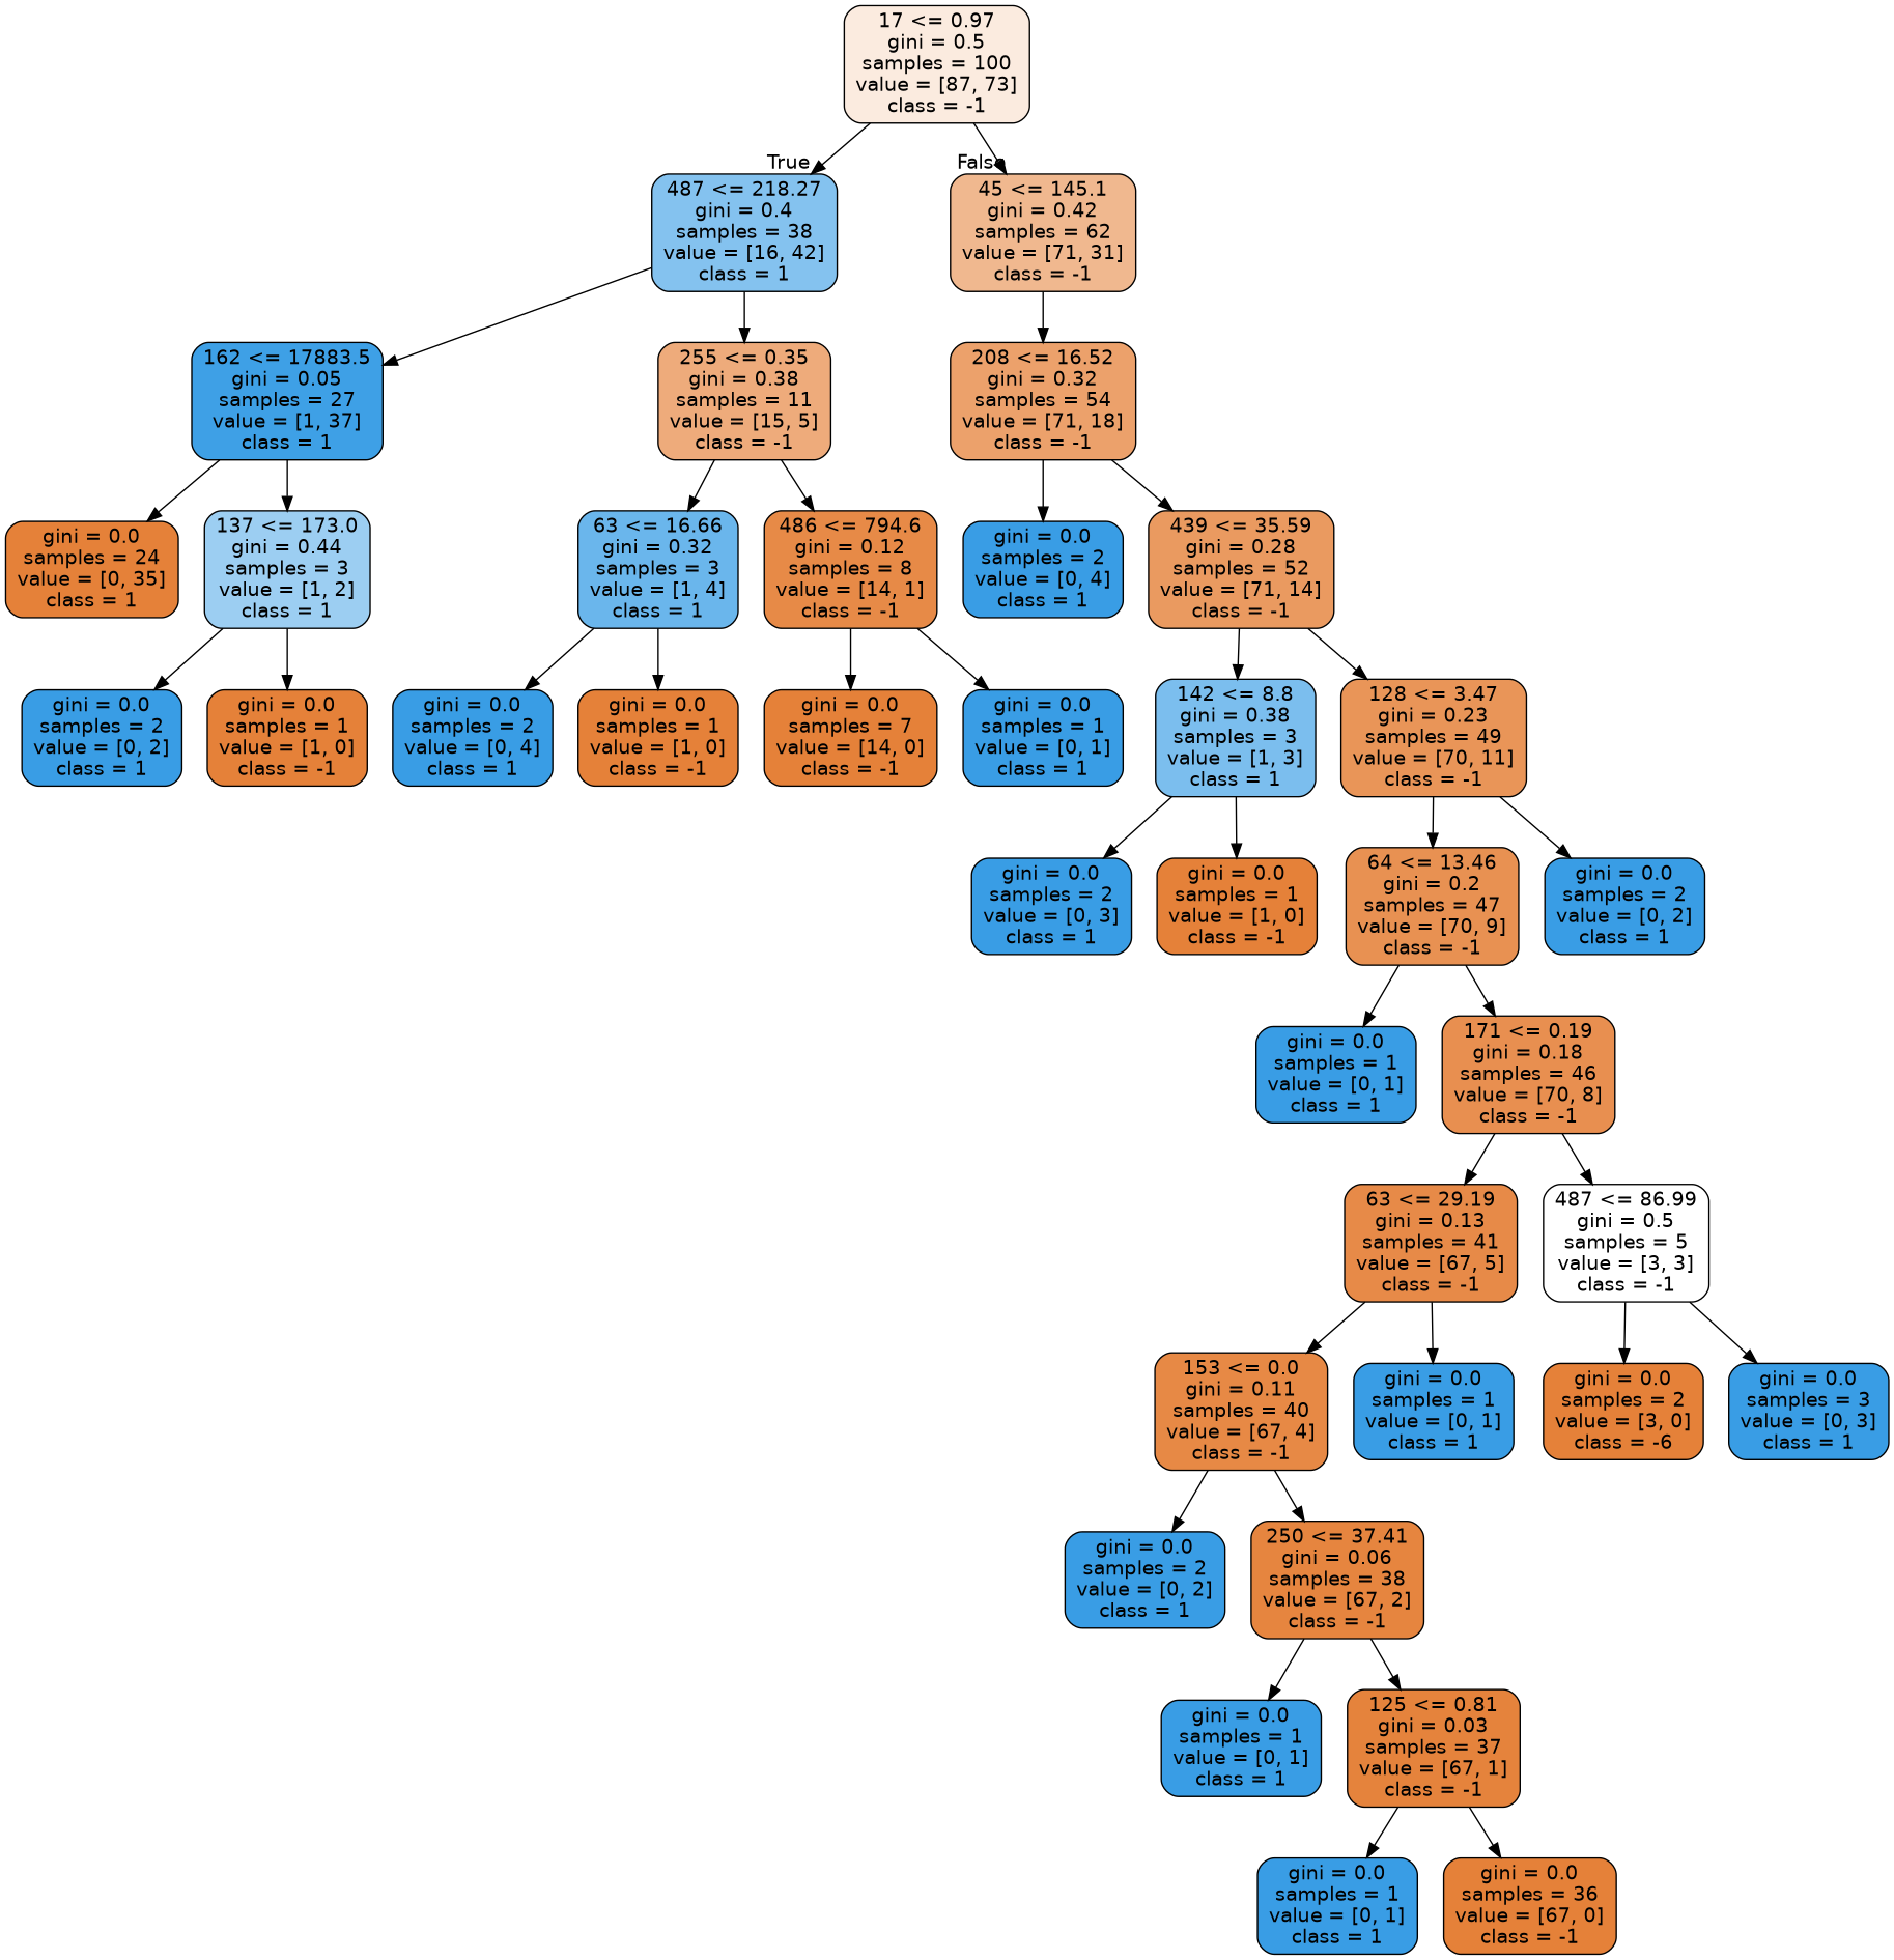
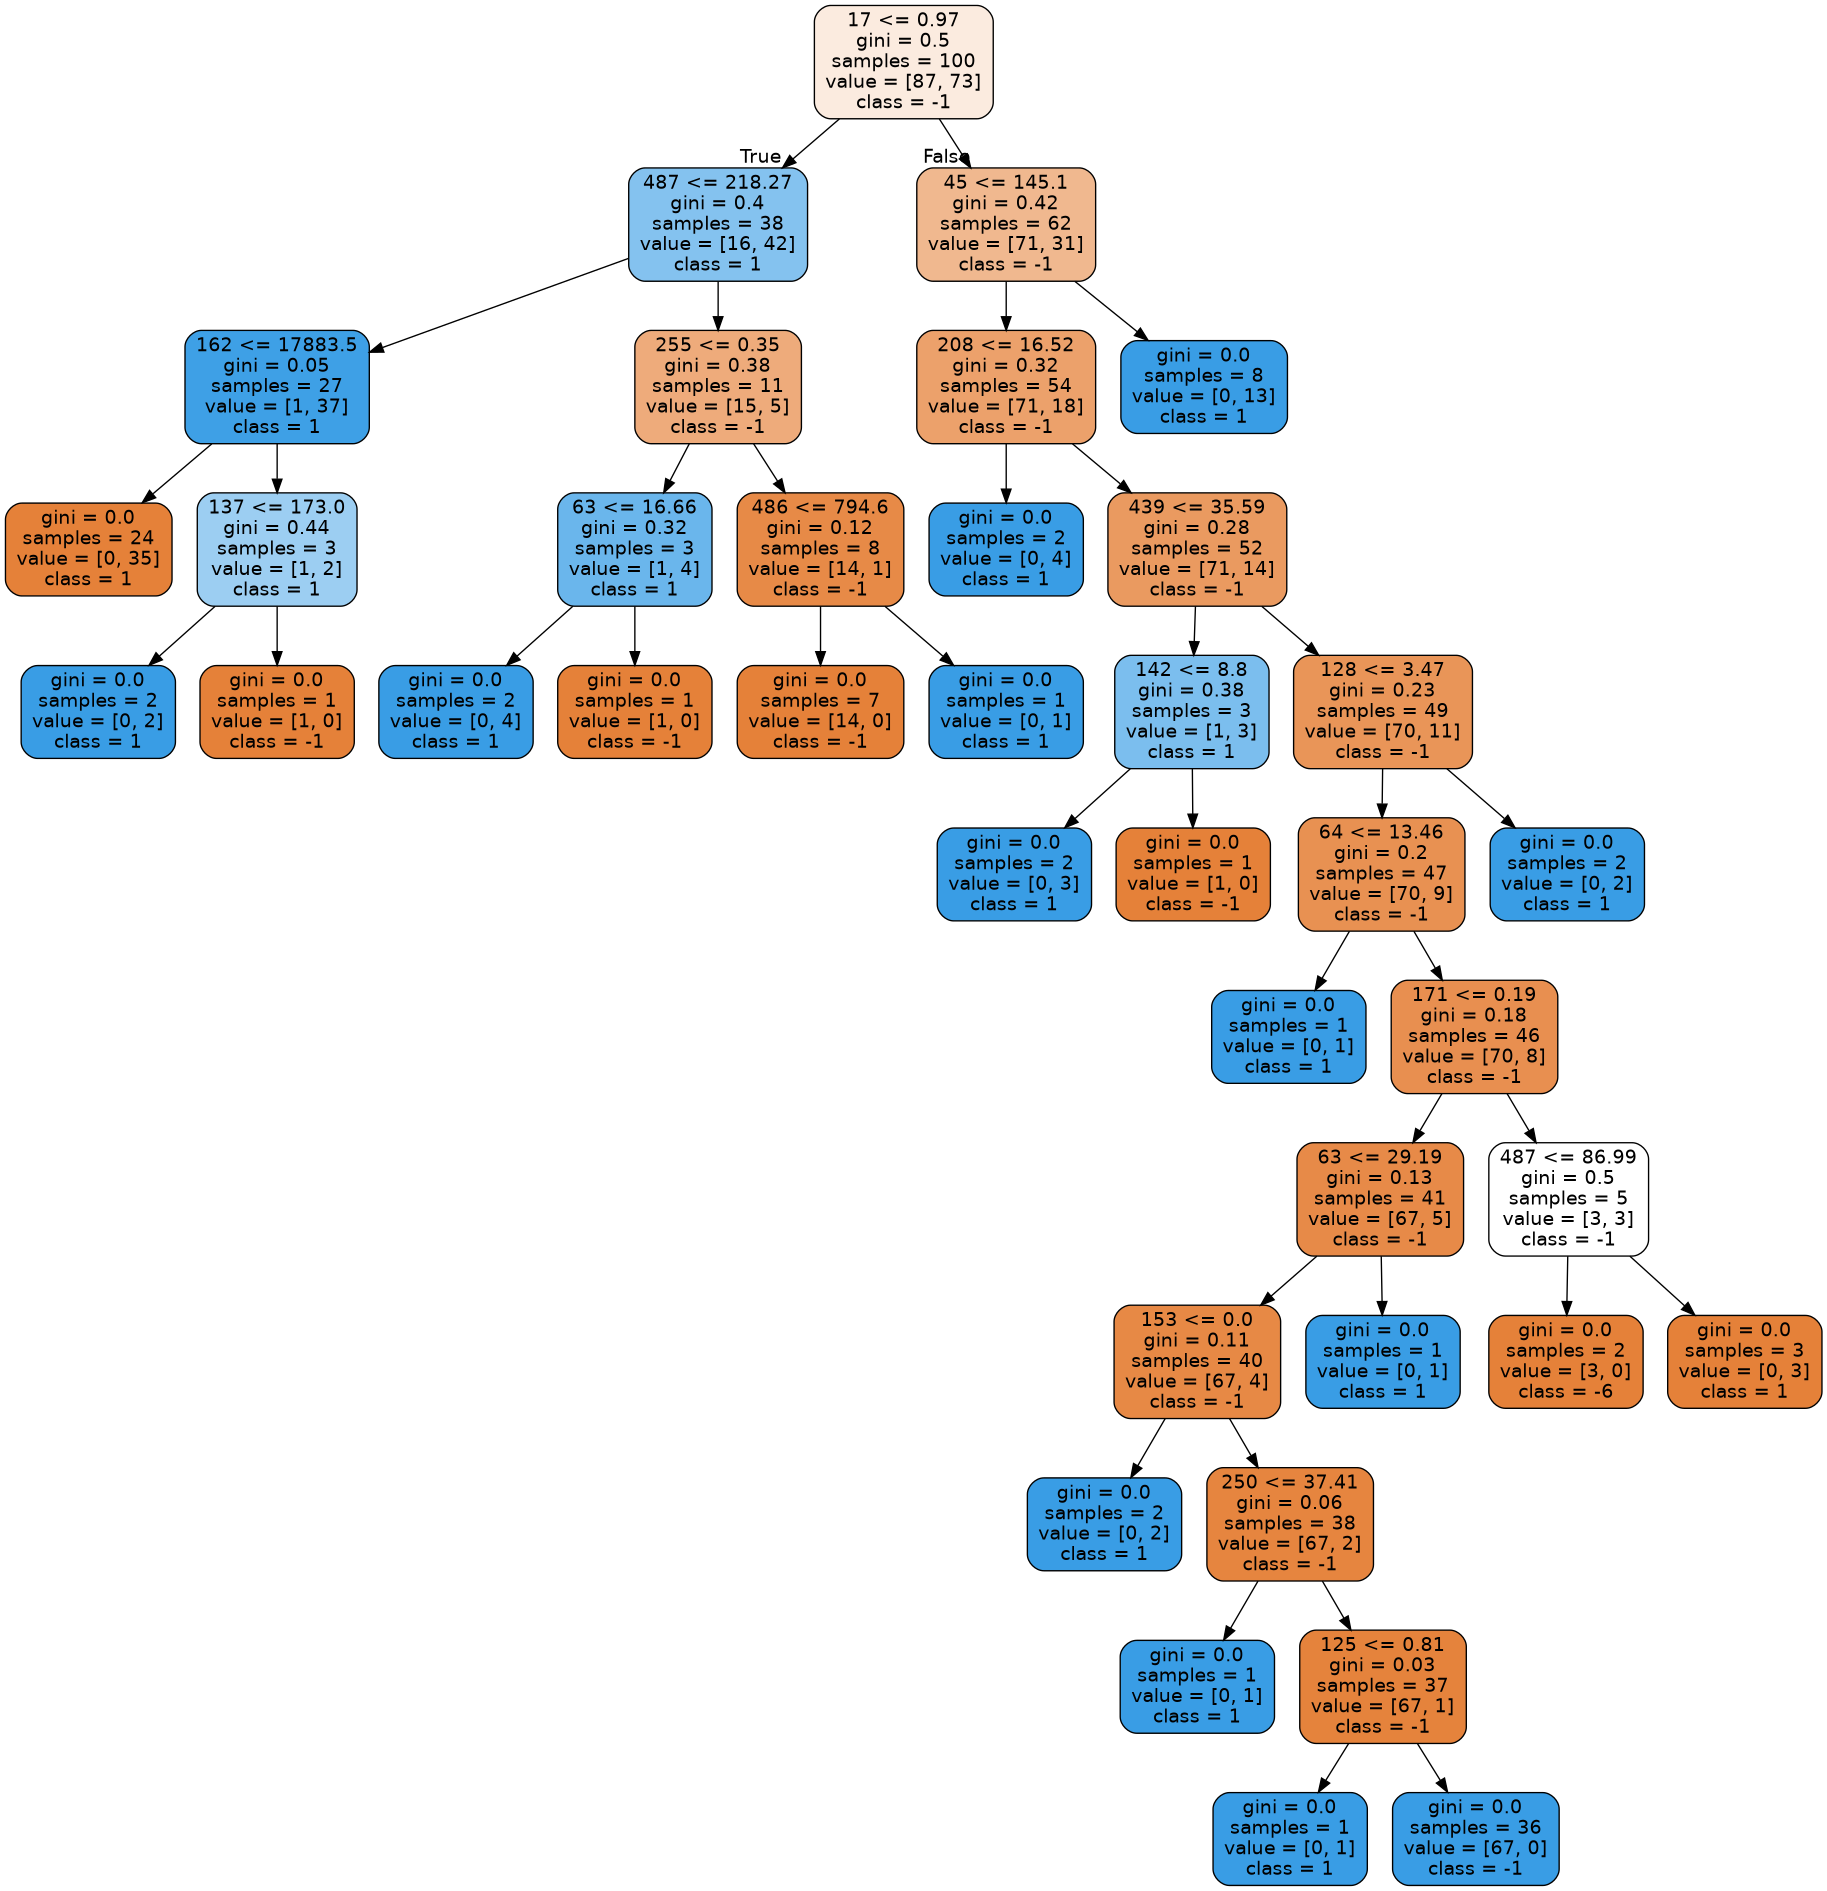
  digraph {
    node [color=black fillcolor="#399de5" fontname=helvetica shape=box style="filled, rounded"]
    edge [fontname=helvetica]
    n1 [fillcolor="#fbebdf" label="17 <= 0.97\ngini = 0.5\nsamples = 100\nvalue = [87, 73]\nclass = -1"]
    n2 [fillcolor="#84c2ef" label="487 <= 218.27\ngini = 0.4\nsamples = 38\nvalue = [16, 42]\nclass = 1"]
    n3 [fillcolor="#f0b88f" label="45 <= 145.1\ngini = 0.42\nsamples = 62\nvalue = [71, 31]\nclass = -1"]
    n4 [fillcolor="#3ea0e6" label="162 <= 17883.5\ngini = 0.05\nsamples = 27\nvalue = [1, 37]\nclass = 1"]
    n5 [fillcolor="#eeab7b" label="255 <= 0.35\ngini = 0.38\nsamples = 11\nvalue = [15, 5]\nclass = -1"]
    n6 [fillcolor="#eca16b" label="208 <= 16.52\ngini = 0.32\nsamples = 54\nvalue = [71, 18]\nclass = -1"]
+   n7 [label="gini = 0.0\nsamples = 8\nvalue = [0, 13]\nclass = 1"]
    n8 [fillcolor="#e58139" label="gini = 0.0\nsamples = 24\nvalue = [0, 35]\nclass = 1"]
    n9 [fillcolor="#9ccef2" label="137 <= 173.0\ngini = 0.44\nsamples = 3\nvalue = [1, 2]\nclass = 1"]
    n10 [fillcolor="#6ab6ec" label="63 <= 16.66\ngini = 0.32\nsamples = 3\nvalue = [1, 4]\nclass = 1"]
    n11 [fillcolor="#e78a47" label="486 <= 794.6\ngini = 0.12\nsamples = 8\nvalue = [14, 1]\nclass = -1"]
    n12 [label="gini = 0.0\nsamples = 2\nvalue = [0, 2]\nclass = 1"]
    n13 [fillcolor="#e58139" label="gini = 0.0\nsamples = 1\nvalue = [1, 0]\nclass = -1"]
    n14 [label="gini = 0.0\nsamples = 2\nvalue = [0, 4]\nclass = 1"]
    n15 [fillcolor="#e58139" label="gini = 0.0\nsamples = 1\nvalue = [1, 0]\nclass = -1"]
    n16 [fillcolor="#e58139" label="gini = 0.0\nsamples = 7\nvalue = [14, 0]\nclass = -1"]
    n17 [label="gini = 0.0\nsamples = 1\nvalue = [0, 1]\nclass = 1"]
    n18 [label="gini = 0.0\nsamples = 2\nvalue = [0, 4]\nclass = 1"]
    n19 [fillcolor="#ea9a60" label="439 <= 35.59\ngini = 0.28\nsamples = 52\nvalue = [71, 14]\nclass = -1"]
    n20 [fillcolor="#7bbeee" label="142 <= 8.8\ngini = 0.38\nsamples = 3\nvalue = [1, 3]\nclass = 1"]
    n21 [fillcolor="#e99558" label="128 <= 3.47\ngini = 0.23\nsamples = 49\nvalue = [70, 11]\nclass = -1"]
    n22 [label="gini = 0.0\nsamples = 2\nvalue = [0, 3]\nclass = 1"]
    n23 [fillcolor="#e58139" label="gini = 0.0\nsamples = 1\nvalue = [1, 0]\nclass = -1"]
    n24 [fillcolor="#e89152" label="64 <= 13.46\ngini = 0.2\nsamples = 47\nvalue = [70, 9]\nclass = -1"]
    n25 [label="gini = 0.0\nsamples = 2\nvalue = [0, 2]\nclass = 1"]
    n26 [label="gini = 0.0\nsamples = 1\nvalue = [0, 1]\nclass = 1"]
    n27 [fillcolor="#e88f50" label="171 <= 0.19\ngini = 0.18\nsamples = 46\nvalue = [70, 8]\nclass = -1"]
    n28 [fillcolor="#e78a48" label="63 <= 29.19\ngini = 0.13\nsamples = 41\nvalue = [67, 5]\nclass = -1"]
    n29 [fillcolor="#ffffff" label="487 <= 86.99\ngini = 0.5\nsamples = 5\nvalue = [3, 3]\nclass = -1"]
    n30 [fillcolor="#e78945" label="153 <= 0.0\ngini = 0.11\nsamples = 40\nvalue = [67, 4]\nclass = -1"]
    n31 [label="gini = 0.0\nsamples = 1\nvalue = [0, 1]\nclass = 1"]
    n32 [fillcolor="#e58139" label="gini = 0.0\nsamples = 2\nvalue = [3, 0]\nclass = -6"]
-   n33 [label="gini = 0.0\nsamples = 3\nvalue = [0, 3]\nclass = 1"]
+   n33 [fillcolor="#e58139" label="gini = 0.0\nsamples = 3\nvalue = [0, 3]\nclass = 1"]
    n34 [label="gini = 0.0\nsamples = 2\nvalue = [0, 2]\nclass = 1"]
    n35 [fillcolor="#e6853f" label="250 <= 37.41\ngini = 0.06\nsamples = 38\nvalue = [67, 2]\nclass = -1"]
    n36 [label="gini = 0.0\nsamples = 1\nvalue = [0, 1]\nclass = 1"]
    n37 [fillcolor="#e5833c" label="125 <= 0.81\ngini = 0.03\nsamples = 37\nvalue = [67, 1]\nclass = -1"]
    n38 [label="gini = 0.0\nsamples = 1\nvalue = [0, 1]\nclass = 1"]
-   n39 [fillcolor="#e58139" label="gini = 0.0\nsamples = 36\nvalue = [67, 0]\nclass = -1"]
+   n39 [label="gini = 0.0\nsamples = 36\nvalue = [67, 0]\nclass = -1"]
    n1 -> n2 [headlabel=True labelangle=45 labeldistance=2.5]
    n1 -> n3 [headlabel=False labelangle=-45 labeldistance=2.5]
    n2 -> n4
    n2 -> n5
    n3 -> n6
+   n3 -> n7
    n4 -> n8
    n4 -> n9
    n5 -> n10
    n5 -> n11
    n6 -> n18
    n6 -> n19
    n9 -> n12
    n9 -> n13
    n10 -> n14
    n10 -> n15
    n11 -> n16
    n11 -> n17
    n19 -> n20
    n19 -> n21
    n20 -> n22
    n20 -> n23
    n21 -> n24
    n21 -> n25
    n24 -> n26
    n24 -> n27
    n27 -> n28
    n27 -> n29
    n28 -> n30
    n28 -> n31
    n29 -> n32
    n29 -> n33
    n30 -> n34
    n30 -> n35
    n35 -> n36
    n35 -> n37
    n37 -> n38
    n37 -> n39
  }
